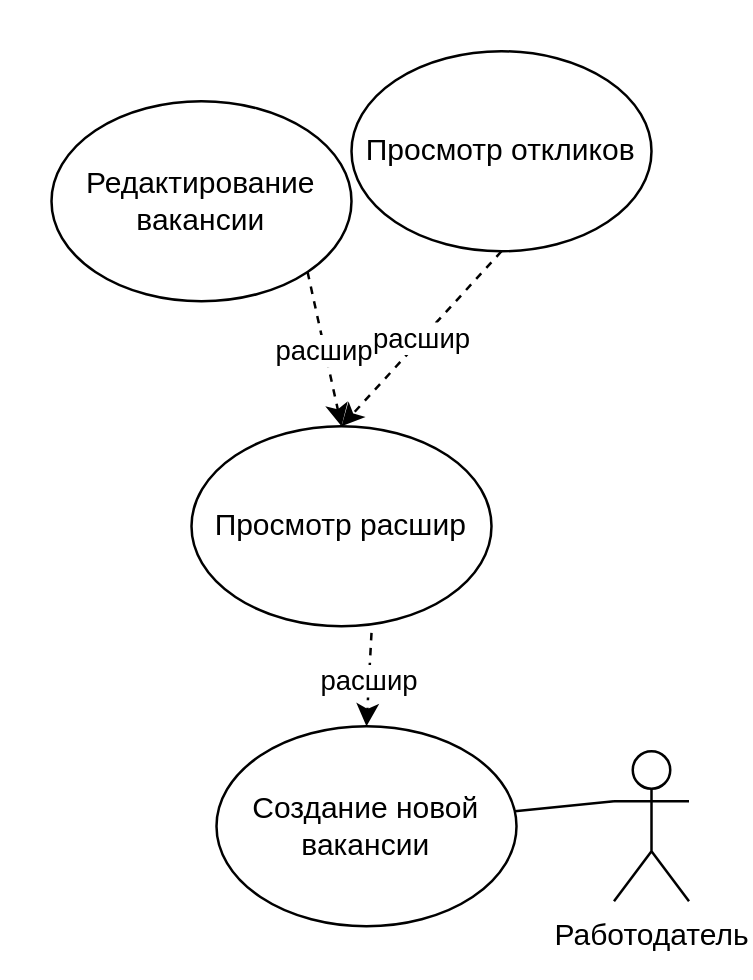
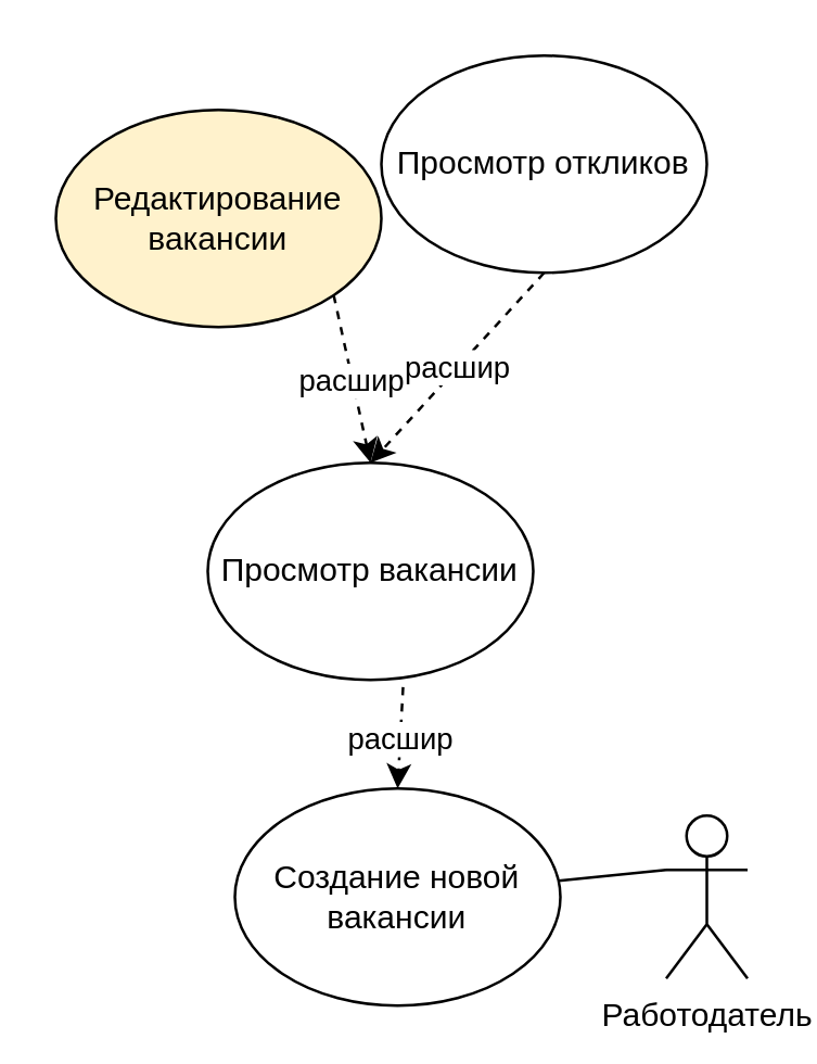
  <mxCell id="0" />
  <mxCell id="1" parent="0" />
  <mxCell id="2" style="rounded=0;orthogonalLoop=1;jettySize=auto;html=1;exitX=0;exitY=0.333;exitDx=0;exitDy=0;exitPerimeter=0;endArrow=none;endFill=0;" edge="1" parent="1" source="3" target="4"><mxGeometry relative="1" as="geometry" /></mxCell>
  <mxCell id="3" value="Работодатель" style="shape=umlActor;verticalLabelPosition=bottom;verticalAlign=top;html=1;outlineConnect=0;" vertex="1" parent="1"><mxGeometry x="245" y="300" width="30" height="60" as="geometry" /></mxCell>
  <mxCell id="4" value="Создание новой вакансии" style="ellipse;whiteSpace=wrap;html=1;" vertex="1" parent="1"><mxGeometry x="86" y="290" width="120" height="80" as="geometry" /></mxCell>
- <mxCell id="5" value="Просмотр расшир" style="ellipse;whiteSpace=wrap;html=1;" vertex="1" parent="1"><mxGeometry x="76" y="170" width="120" height="80" as="geometry" /></mxCell>
+ <mxCell id="5" value="Просмотр вакансии" style="ellipse;whiteSpace=wrap;html=1;" vertex="1" parent="1"><mxGeometry x="76" y="170" width="120" height="80" as="geometry" /></mxCell>
  <mxCell id="6" value="расшир" style="rounded=0;orthogonalLoop=1;jettySize=auto;html=1;exitX=1;exitY=1;exitDx=0;exitDy=0;entryX=0.5;entryY=0;entryDx=0;entryDy=0;dashed=1;" edge="1" parent="1" source="7" target="5"><mxGeometry relative="1" as="geometry" /></mxCell>
- <mxCell id="7" value="Редактирование вакансии" style="ellipse;whiteSpace=wrap;html=1;" vertex="1" parent="1"><mxGeometry x="20" y="40" width="120" height="80" as="geometry" /></mxCell>
+ <mxCell id="7" value="Редактирование вакансии" style="ellipse;whiteSpace=wrap;html=1;fillColor=#fff2cc;" vertex="1" parent="1"><mxGeometry x="20" y="40" width="120" height="80" as="geometry" /></mxCell>
  <mxCell id="8" value="расшир" style="rounded=0;orthogonalLoop=1;jettySize=auto;html=1;exitX=0.5;exitY=1;exitDx=0;exitDy=0;entryX=0.5;entryY=0;entryDx=0;entryDy=0;dashed=1;" edge="1" parent="1" source="9" target="5"><mxGeometry relative="1" as="geometry" /></mxCell>
  <mxCell id="9" value="Просмотр откликов" style="ellipse;whiteSpace=wrap;html=1;" vertex="1" parent="1"><mxGeometry x="140" y="20" width="120" height="80" as="geometry" /></mxCell>
  <mxCell id="10" value="расшир" style="rounded=0;orthogonalLoop=1;jettySize=auto;html=1;exitX=0.6;exitY=1.033;exitDx=0;exitDy=0;entryX=0.5;entryY=0;entryDx=0;entryDy=0;dashed=1;exitPerimeter=0;" edge="1" parent="1" source="5" target="4"><mxGeometry x="-0.001" relative="1" as="geometry"><mxPoint x="26" y="140" as="sourcePoint" /><mxPoint x="40" y="188" as="targetPoint" /><mxPoint as="offset" /></mxGeometry></mxCell>
